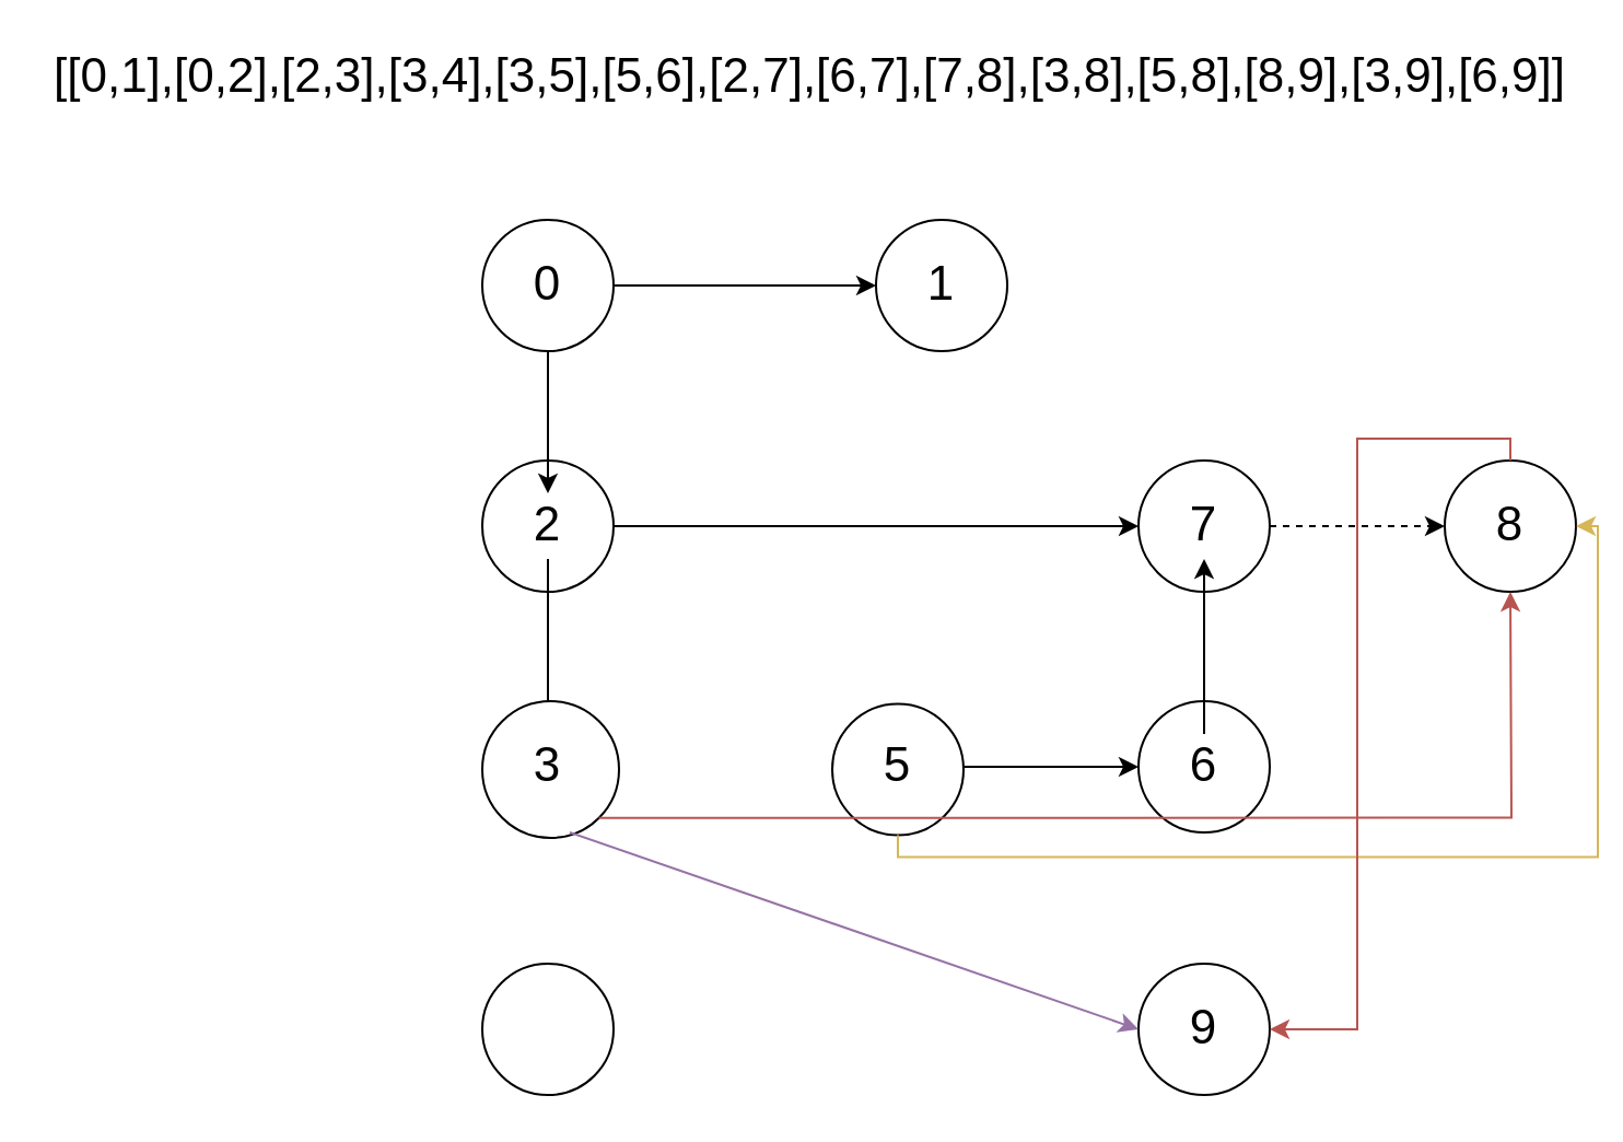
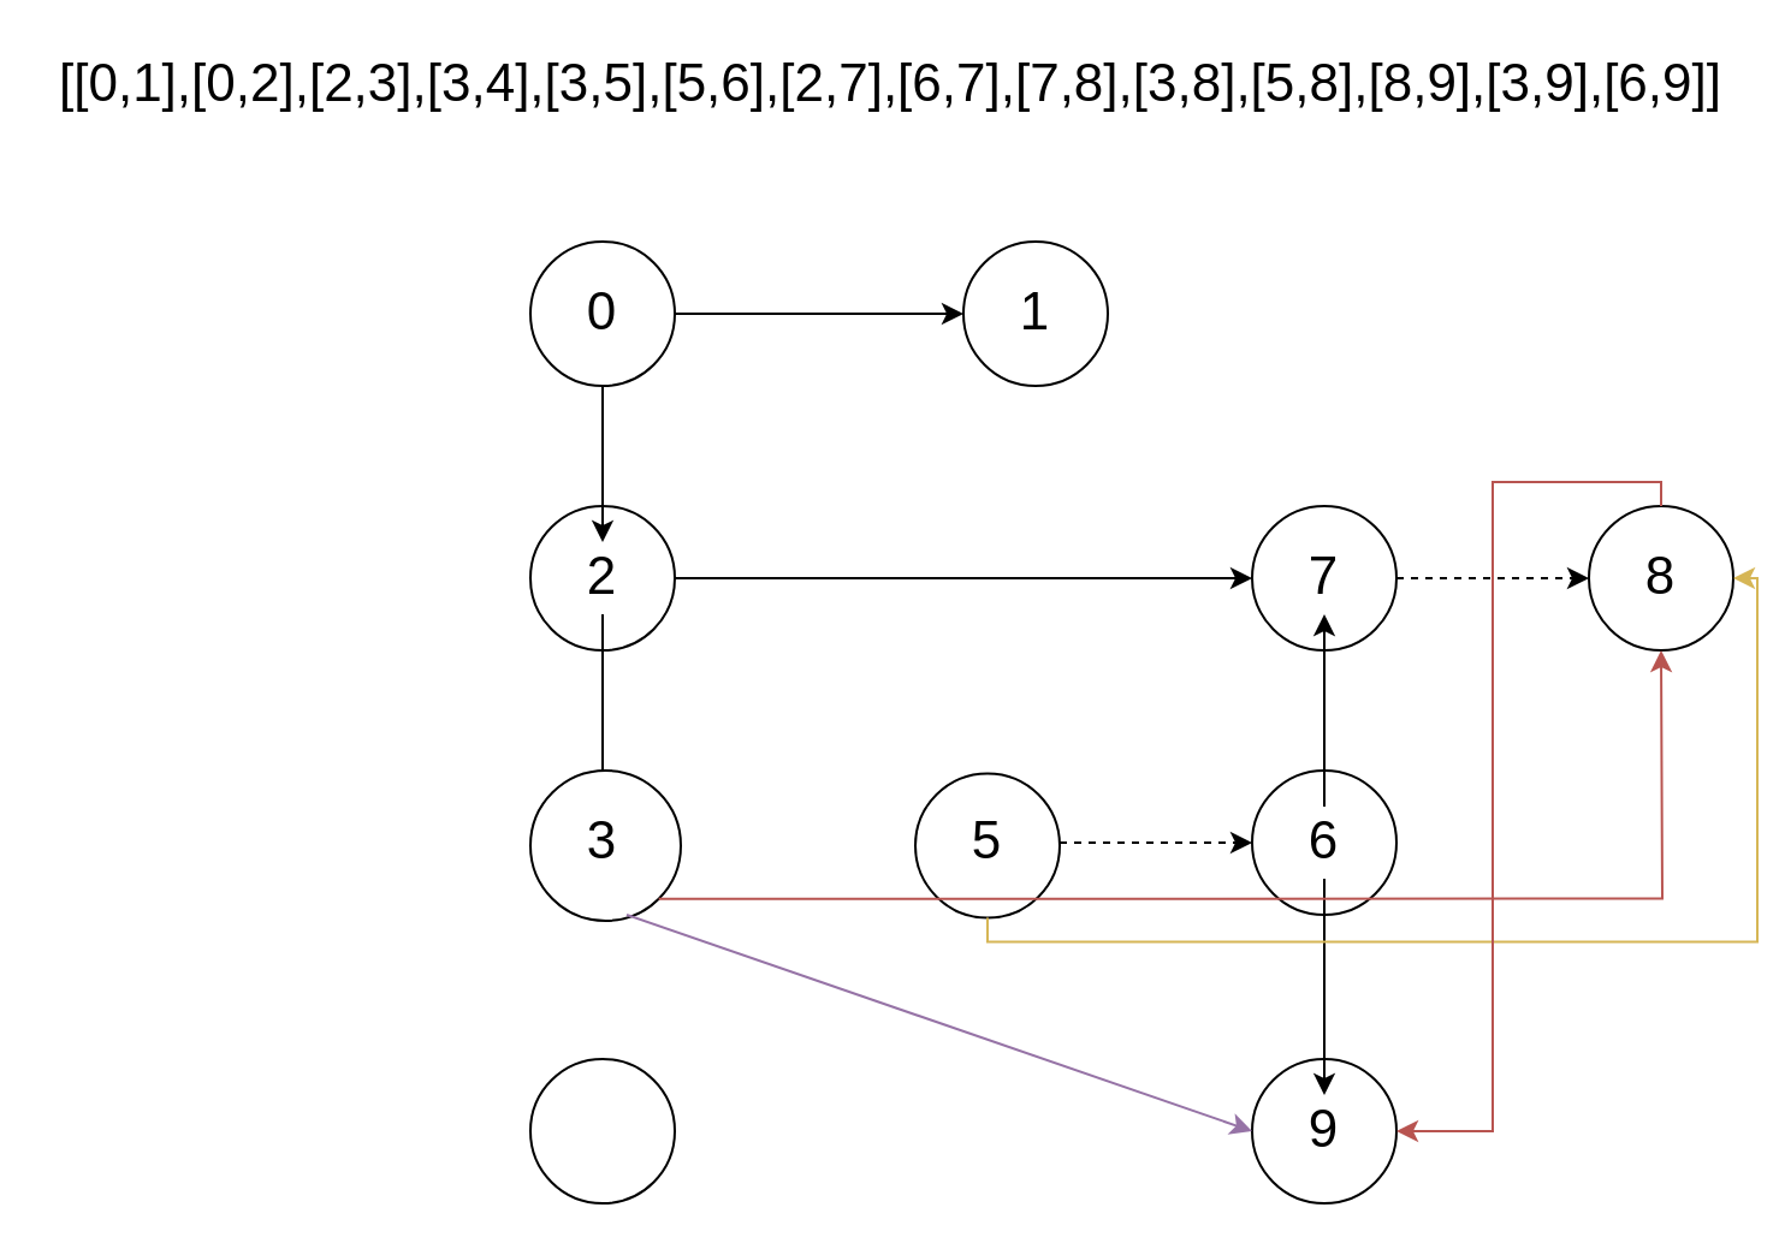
  <mxCell id="0" />
  <mxCell id="1" parent="0" />
  <mxCell id="2" value="[[0,1],[0,2],[2,3],[3,4],[3,5],[5,6],[2,7],[6,7],[7,8],[3,8],[5,8],[8,9],[3,9],[6,9]]" style="text;html=1;strokeColor=none;fillColor=none;align=center;verticalAlign=middle;whiteSpace=wrap;rounded=0;fontSize=22;" vertex="1" parent="1"><mxGeometry x="20" y="20" width="700" height="30" as="geometry" /></mxCell>
  <mxCell id="3" value="" style="group" vertex="1" connectable="0" parent="1"><mxGeometry x="220" y="100" width="60" height="60" as="geometry" /></mxCell>
  <mxCell id="4" value="" style="ellipse;whiteSpace=wrap;html=1;aspect=fixed;" vertex="1" parent="3"><mxGeometry width="60" height="60" as="geometry" /></mxCell>
  <mxCell id="5" value="0" style="text;html=1;strokeColor=none;fillColor=none;align=center;verticalAlign=middle;whiteSpace=wrap;rounded=0;fontSize=22;" vertex="1" parent="3"><mxGeometry y="15" width="60" height="30" as="geometry" /></mxCell>
  <mxCell id="6" value="" style="group" vertex="1" connectable="0" parent="1"><mxGeometry x="400" y="100" width="60" height="60" as="geometry" /></mxCell>
  <mxCell id="7" value="" style="ellipse;whiteSpace=wrap;html=1;aspect=fixed;" vertex="1" parent="6"><mxGeometry width="60" height="60" as="geometry" /></mxCell>
  <mxCell id="8" value="1" style="text;html=1;strokeColor=none;fillColor=none;align=center;verticalAlign=middle;whiteSpace=wrap;rounded=0;fontSize=22;" vertex="1" parent="6"><mxGeometry y="15" width="60" height="30" as="geometry" /></mxCell>
  <mxCell id="9" value="" style="group" vertex="1" connectable="0" parent="1"><mxGeometry x="220" y="440" width="60" height="60" as="geometry" /></mxCell>
  <mxCell id="10" value="" style="ellipse;whiteSpace=wrap;html=1;aspect=fixed;" vertex="1" parent="9"><mxGeometry width="60" height="60" as="geometry" /></mxCell>
  <mxCell id="11" value="" style="group" vertex="1" connectable="0" parent="1"><mxGeometry x="520" y="320" width="60" height="60" as="geometry" /></mxCell>
  <mxCell id="12" value="" style="ellipse;whiteSpace=wrap;html=1;aspect=fixed;" vertex="1" parent="11"><mxGeometry width="60" height="60" as="geometry" /></mxCell>
  <mxCell id="13" value="6" style="text;html=1;strokeColor=none;fillColor=none;align=center;verticalAlign=middle;whiteSpace=wrap;rounded=0;fontSize=22;" vertex="1" parent="11"><mxGeometry y="15" width="60" height="30" as="geometry" /></mxCell>
  <mxCell id="14" value="" style="group" vertex="1" connectable="0" parent="1"><mxGeometry x="220" y="210" width="60" height="60" as="geometry" /></mxCell>
  <mxCell id="15" value="" style="ellipse;whiteSpace=wrap;html=1;aspect=fixed;" vertex="1" parent="14"><mxGeometry width="60" height="60" as="geometry" /></mxCell>
  <mxCell id="16" value="2" style="text;html=1;strokeColor=none;fillColor=none;align=center;verticalAlign=middle;whiteSpace=wrap;rounded=0;fontSize=22;" vertex="1" parent="14"><mxGeometry y="15" width="60" height="30" as="geometry" /></mxCell>
  <mxCell id="17" value="" style="group" vertex="1" connectable="0" parent="1"><mxGeometry x="520" y="210" width="60" height="60" as="geometry" /></mxCell>
  <mxCell id="18" value="" style="ellipse;whiteSpace=wrap;html=1;aspect=fixed;" vertex="1" parent="17"><mxGeometry width="60" height="60" as="geometry" /></mxCell>
  <mxCell id="19" value="7" style="text;html=1;strokeColor=none;fillColor=none;align=center;verticalAlign=middle;whiteSpace=wrap;rounded=0;fontSize=22;" vertex="1" parent="17"><mxGeometry y="15" width="60" height="30" as="geometry" /></mxCell>
  <mxCell id="20" value="" style="group" vertex="1" connectable="0" parent="1"><mxGeometry x="380" y="321.25" width="60" height="60" as="geometry" /></mxCell>
  <mxCell id="21" value="" style="ellipse;whiteSpace=wrap;html=1;aspect=fixed;" vertex="1" parent="20"><mxGeometry width="60" height="60" as="geometry" /></mxCell>
  <mxCell id="22" value="5" style="text;html=1;strokeColor=none;fillColor=none;align=center;verticalAlign=middle;whiteSpace=wrap;rounded=0;fontSize=22;" vertex="1" parent="20"><mxGeometry y="13.75" width="60" height="30" as="geometry" /></mxCell>
  <mxCell id="23" value="" style="group" vertex="1" connectable="0" parent="1"><mxGeometry x="520" y="440" width="60" height="60" as="geometry" /></mxCell>
  <mxCell id="24" value="" style="ellipse;whiteSpace=wrap;html=1;aspect=fixed;" vertex="1" parent="23"><mxGeometry width="60" height="60" as="geometry" /></mxCell>
  <mxCell id="25" value="9" style="text;html=1;strokeColor=none;fillColor=none;align=center;verticalAlign=middle;whiteSpace=wrap;rounded=0;fontSize=22;" vertex="1" parent="23"><mxGeometry y="15" width="60" height="30" as="geometry" /></mxCell>
  <mxCell id="26" value="" style="group" vertex="1" connectable="0" parent="1"><mxGeometry x="660" y="210" width="60" height="60" as="geometry" /></mxCell>
  <mxCell id="27" value="" style="ellipse;whiteSpace=wrap;html=1;aspect=fixed;" vertex="1" parent="26"><mxGeometry width="60" height="60" as="geometry" /></mxCell>
  <mxCell id="28" value="8" style="text;html=1;strokeColor=none;fillColor=none;align=center;verticalAlign=middle;whiteSpace=wrap;rounded=0;fontSize=22;" vertex="1" parent="26"><mxGeometry y="15" width="60" height="30" as="geometry" /></mxCell>
  <mxCell id="29" value="" style="edgeStyle=orthogonalEdgeStyle;rounded=0;orthogonalLoop=1;jettySize=auto;html=1;" edge="1" parent="1" source="5" target="8"><mxGeometry relative="1" as="geometry" /></mxCell>
  <mxCell id="30" value="" style="edgeStyle=orthogonalEdgeStyle;rounded=0;orthogonalLoop=1;jettySize=auto;html=1;" edge="1" parent="1" source="4" target="16"><mxGeometry relative="1" as="geometry" /></mxCell>
  <mxCell id="31" value="" style="edgeStyle=orthogonalEdgeStyle;rounded=0;orthogonalLoop=1;jettySize=auto;html=1;" edge="1" parent="1" source="16" target="36"><mxGeometry relative="1" as="geometry" /></mxCell>
- <mxCell id="32" value="" style="edgeStyle=orthogonalEdgeStyle;rounded=0;orthogonalLoop=1;jettySize=auto;html=1;" edge="1" parent="1" source="22" target="13"><mxGeometry relative="1" as="geometry" /></mxCell>
+ <mxCell id="32" value="" style="edgeStyle=orthogonalEdgeStyle;rounded=0;orthogonalLoop=1;jettySize=auto;html=1;dashed=1;" edge="1" parent="1" source="22" target="13"><mxGeometry relative="1" as="geometry" /></mxCell>
  <mxCell id="33" value="" style="edgeStyle=orthogonalEdgeStyle;rounded=0;orthogonalLoop=1;jettySize=auto;html=1;" edge="1" parent="1" source="16" target="19"><mxGeometry relative="1" as="geometry" /></mxCell>
  <mxCell id="34" value="" style="group" vertex="1" connectable="0" parent="1"><mxGeometry x="220" y="320" width="62.5" height="62.5" as="geometry" /></mxCell>
  <mxCell id="35" value="" style="ellipse;whiteSpace=wrap;html=1;aspect=fixed;" vertex="1" parent="34"><mxGeometry width="62.5" height="62.5" as="geometry" /></mxCell>
  <mxCell id="36" value="3" style="text;html=1;strokeColor=none;fillColor=none;align=center;verticalAlign=middle;whiteSpace=wrap;rounded=0;fontSize=22;" vertex="1" parent="34"><mxGeometry y="15" width="60" height="30" as="geometry" /></mxCell>
  <mxCell id="37" value="" style="edgeStyle=orthogonalEdgeStyle;rounded=0;orthogonalLoop=1;jettySize=auto;html=1;" edge="1" parent="1" source="13" target="19"><mxGeometry relative="1" as="geometry" /></mxCell>
  <mxCell id="38" value="" style="edgeStyle=orthogonalEdgeStyle;rounded=0;orthogonalLoop=1;jettySize=auto;html=1;dashed=1;" edge="1" parent="1" source="19" target="28"><mxGeometry relative="1" as="geometry" /></mxCell>
+ <mxCell id="39" value="" style="edgeStyle=orthogonalEdgeStyle;rounded=0;orthogonalLoop=1;jettySize=auto;html=1;" edge="1" parent="1" source="13" target="25"><mxGeometry relative="1" as="geometry" /></mxCell>
  <mxCell id="40" value="" style="endArrow=classic;html=1;rounded=0;exitX=1;exitY=1;exitDx=0;exitDy=0;edgeStyle=orthogonalEdgeStyle;fillColor=#f8cecc;strokeColor=#b85450;" edge="1" parent="1" source="35"><mxGeometry width="50" height="50" relative="1" as="geometry"><mxPoint x="330" y="290" as="sourcePoint" /><mxPoint x="690" y="270" as="targetPoint" /></mxGeometry></mxCell>
  <mxCell id="41" value="" style="endArrow=classic;html=1;rounded=0;exitX=0.5;exitY=1;exitDx=0;exitDy=0;entryX=1;entryY=0.5;entryDx=0;entryDy=0;edgeStyle=orthogonalEdgeStyle;fillColor=#fff2cc;strokeColor=#d6b656;" edge="1" parent="1" source="21" target="28"><mxGeometry width="50" height="50" relative="1" as="geometry"><mxPoint x="330" y="290" as="sourcePoint" /><mxPoint x="380" y="240" as="targetPoint" /></mxGeometry></mxCell>
  <mxCell id="42" value="" style="endArrow=classic;html=1;rounded=0;exitX=0.5;exitY=0;exitDx=0;exitDy=0;entryX=1;entryY=0.5;entryDx=0;entryDy=0;edgeStyle=orthogonalEdgeStyle;fillColor=#f8cecc;strokeColor=#b85450;" edge="1" parent="1" source="27" target="25"><mxGeometry width="50" height="50" relative="1" as="geometry"><mxPoint x="330" y="290" as="sourcePoint" /><mxPoint x="380" y="240" as="targetPoint" /></mxGeometry></mxCell>
  <mxCell id="43" value="" style="endArrow=classic;html=1;rounded=0;entryX=0;entryY=0.5;entryDx=0;entryDy=0;fillColor=#e1d5e7;strokeColor=#9673a6;" edge="1" parent="1" target="25"><mxGeometry width="50" height="50" relative="1" as="geometry"><mxPoint x="260" y="380" as="sourcePoint" /><mxPoint x="380" y="240" as="targetPoint" /></mxGeometry></mxCell>
